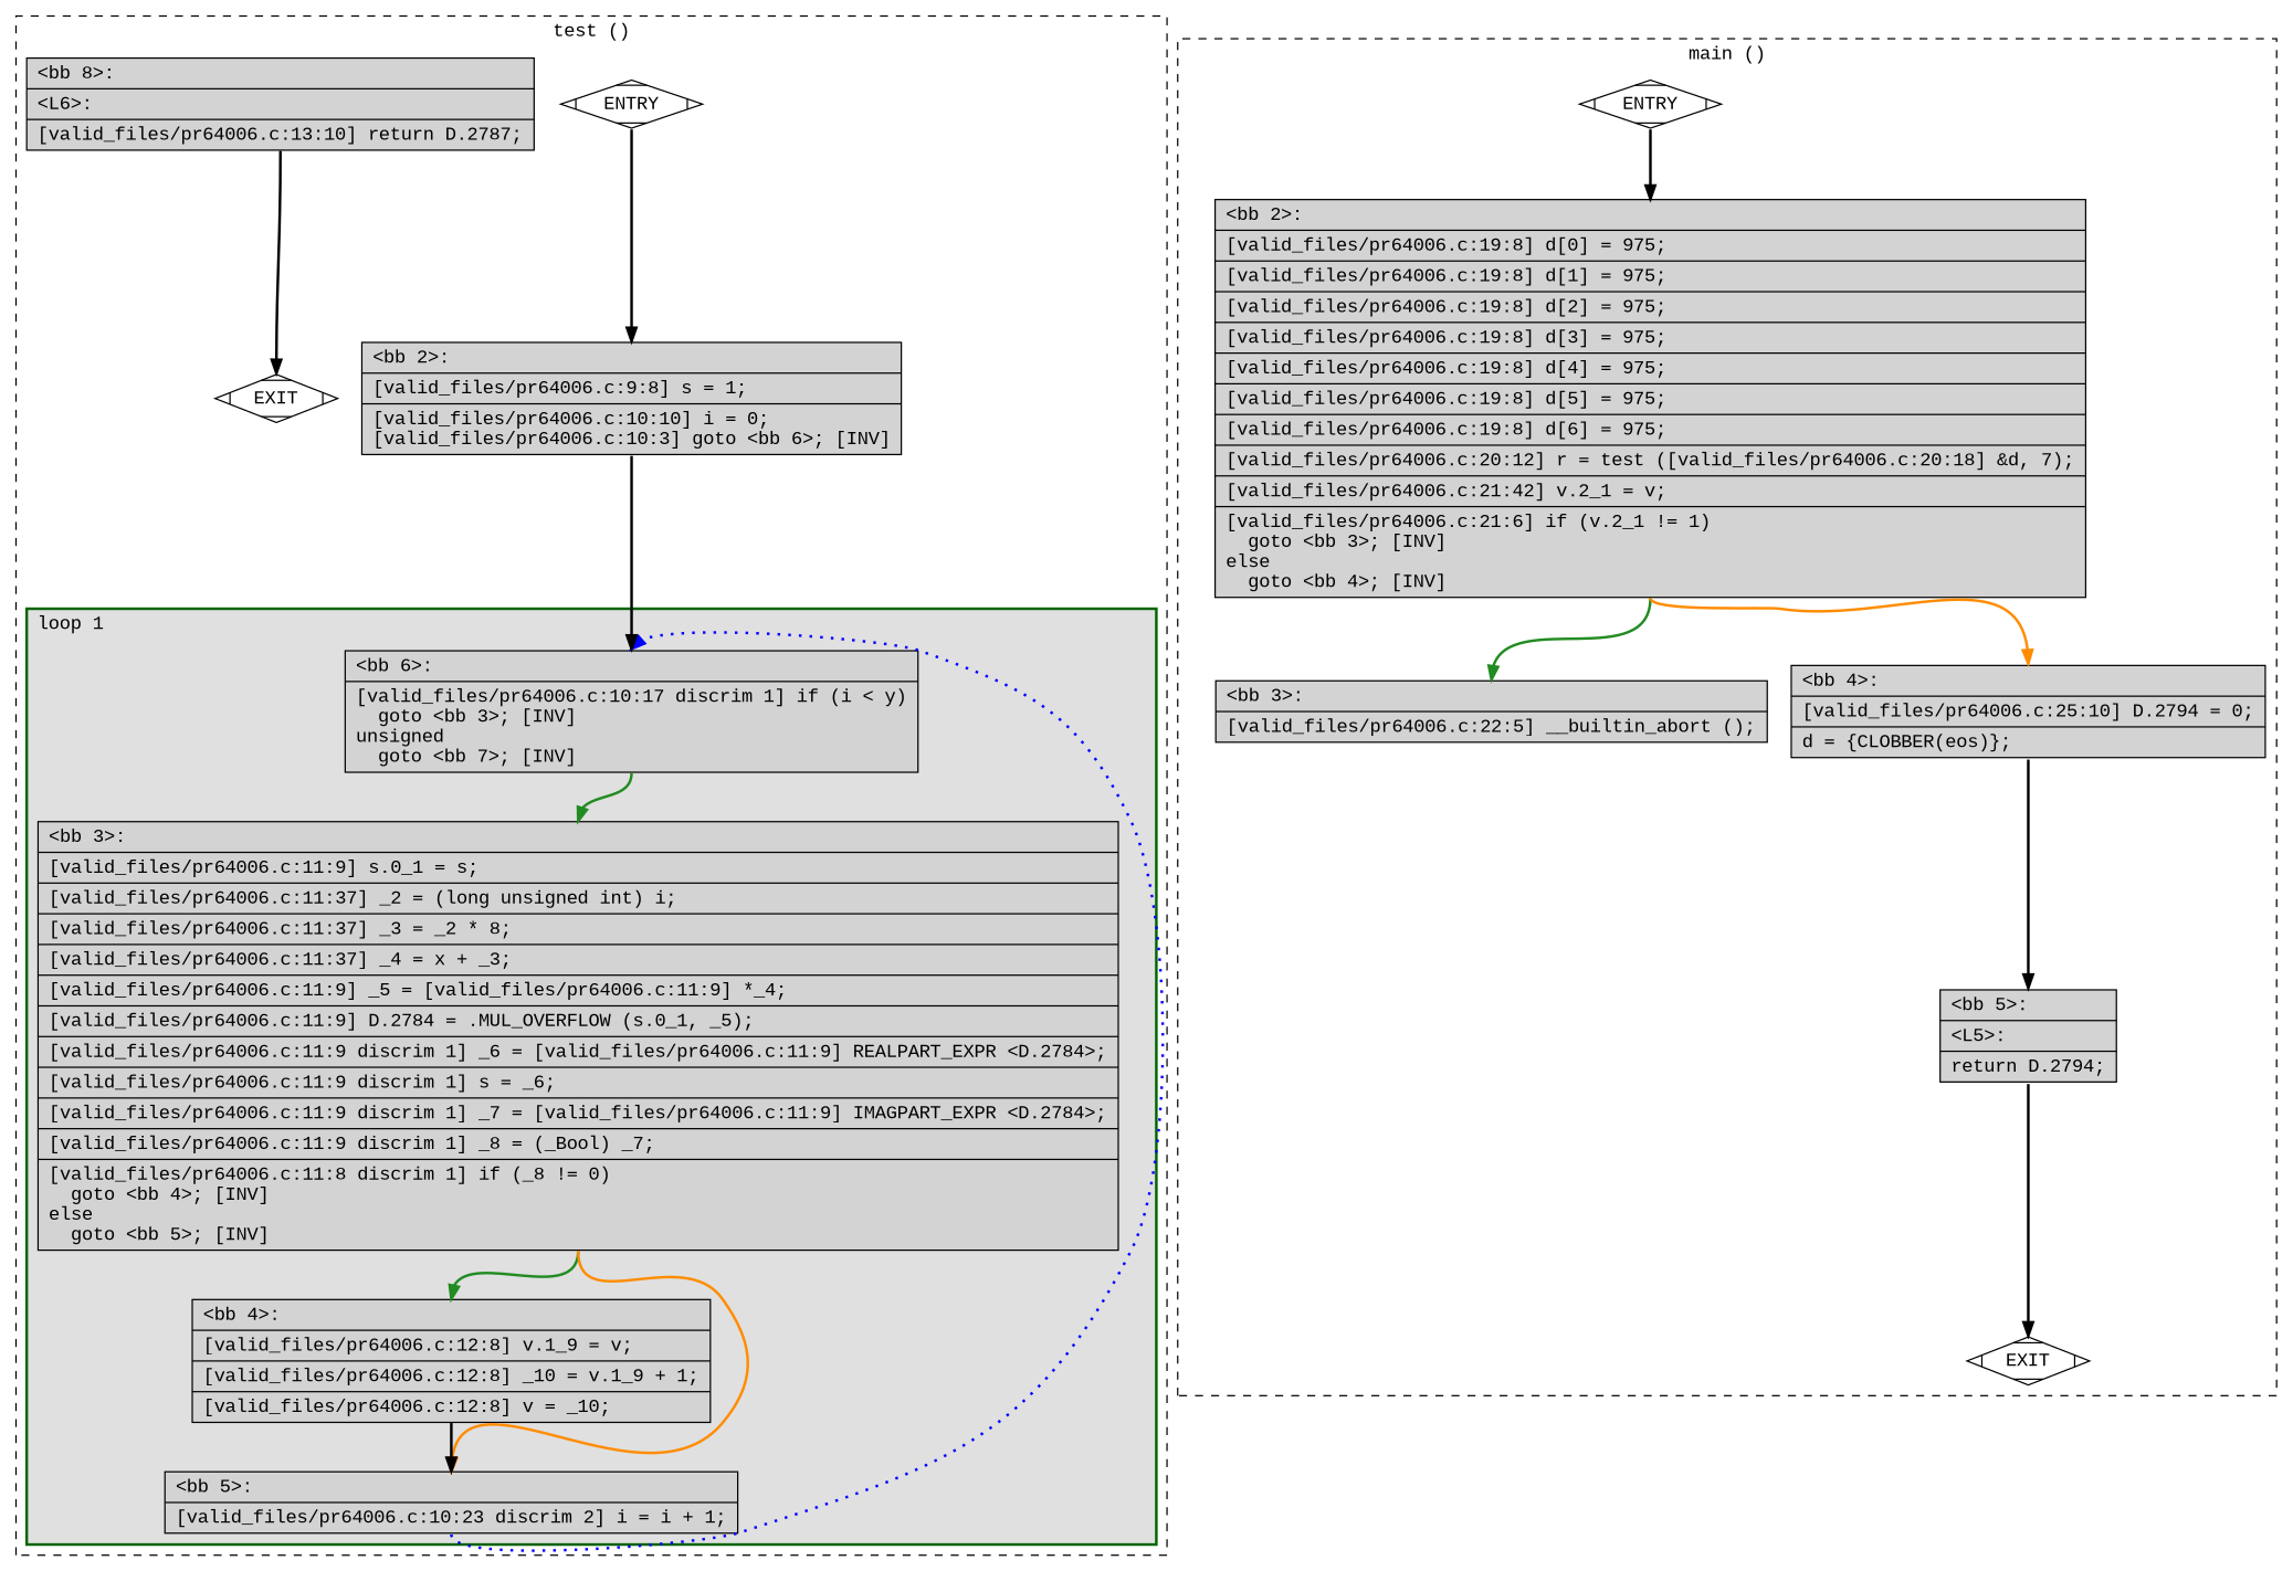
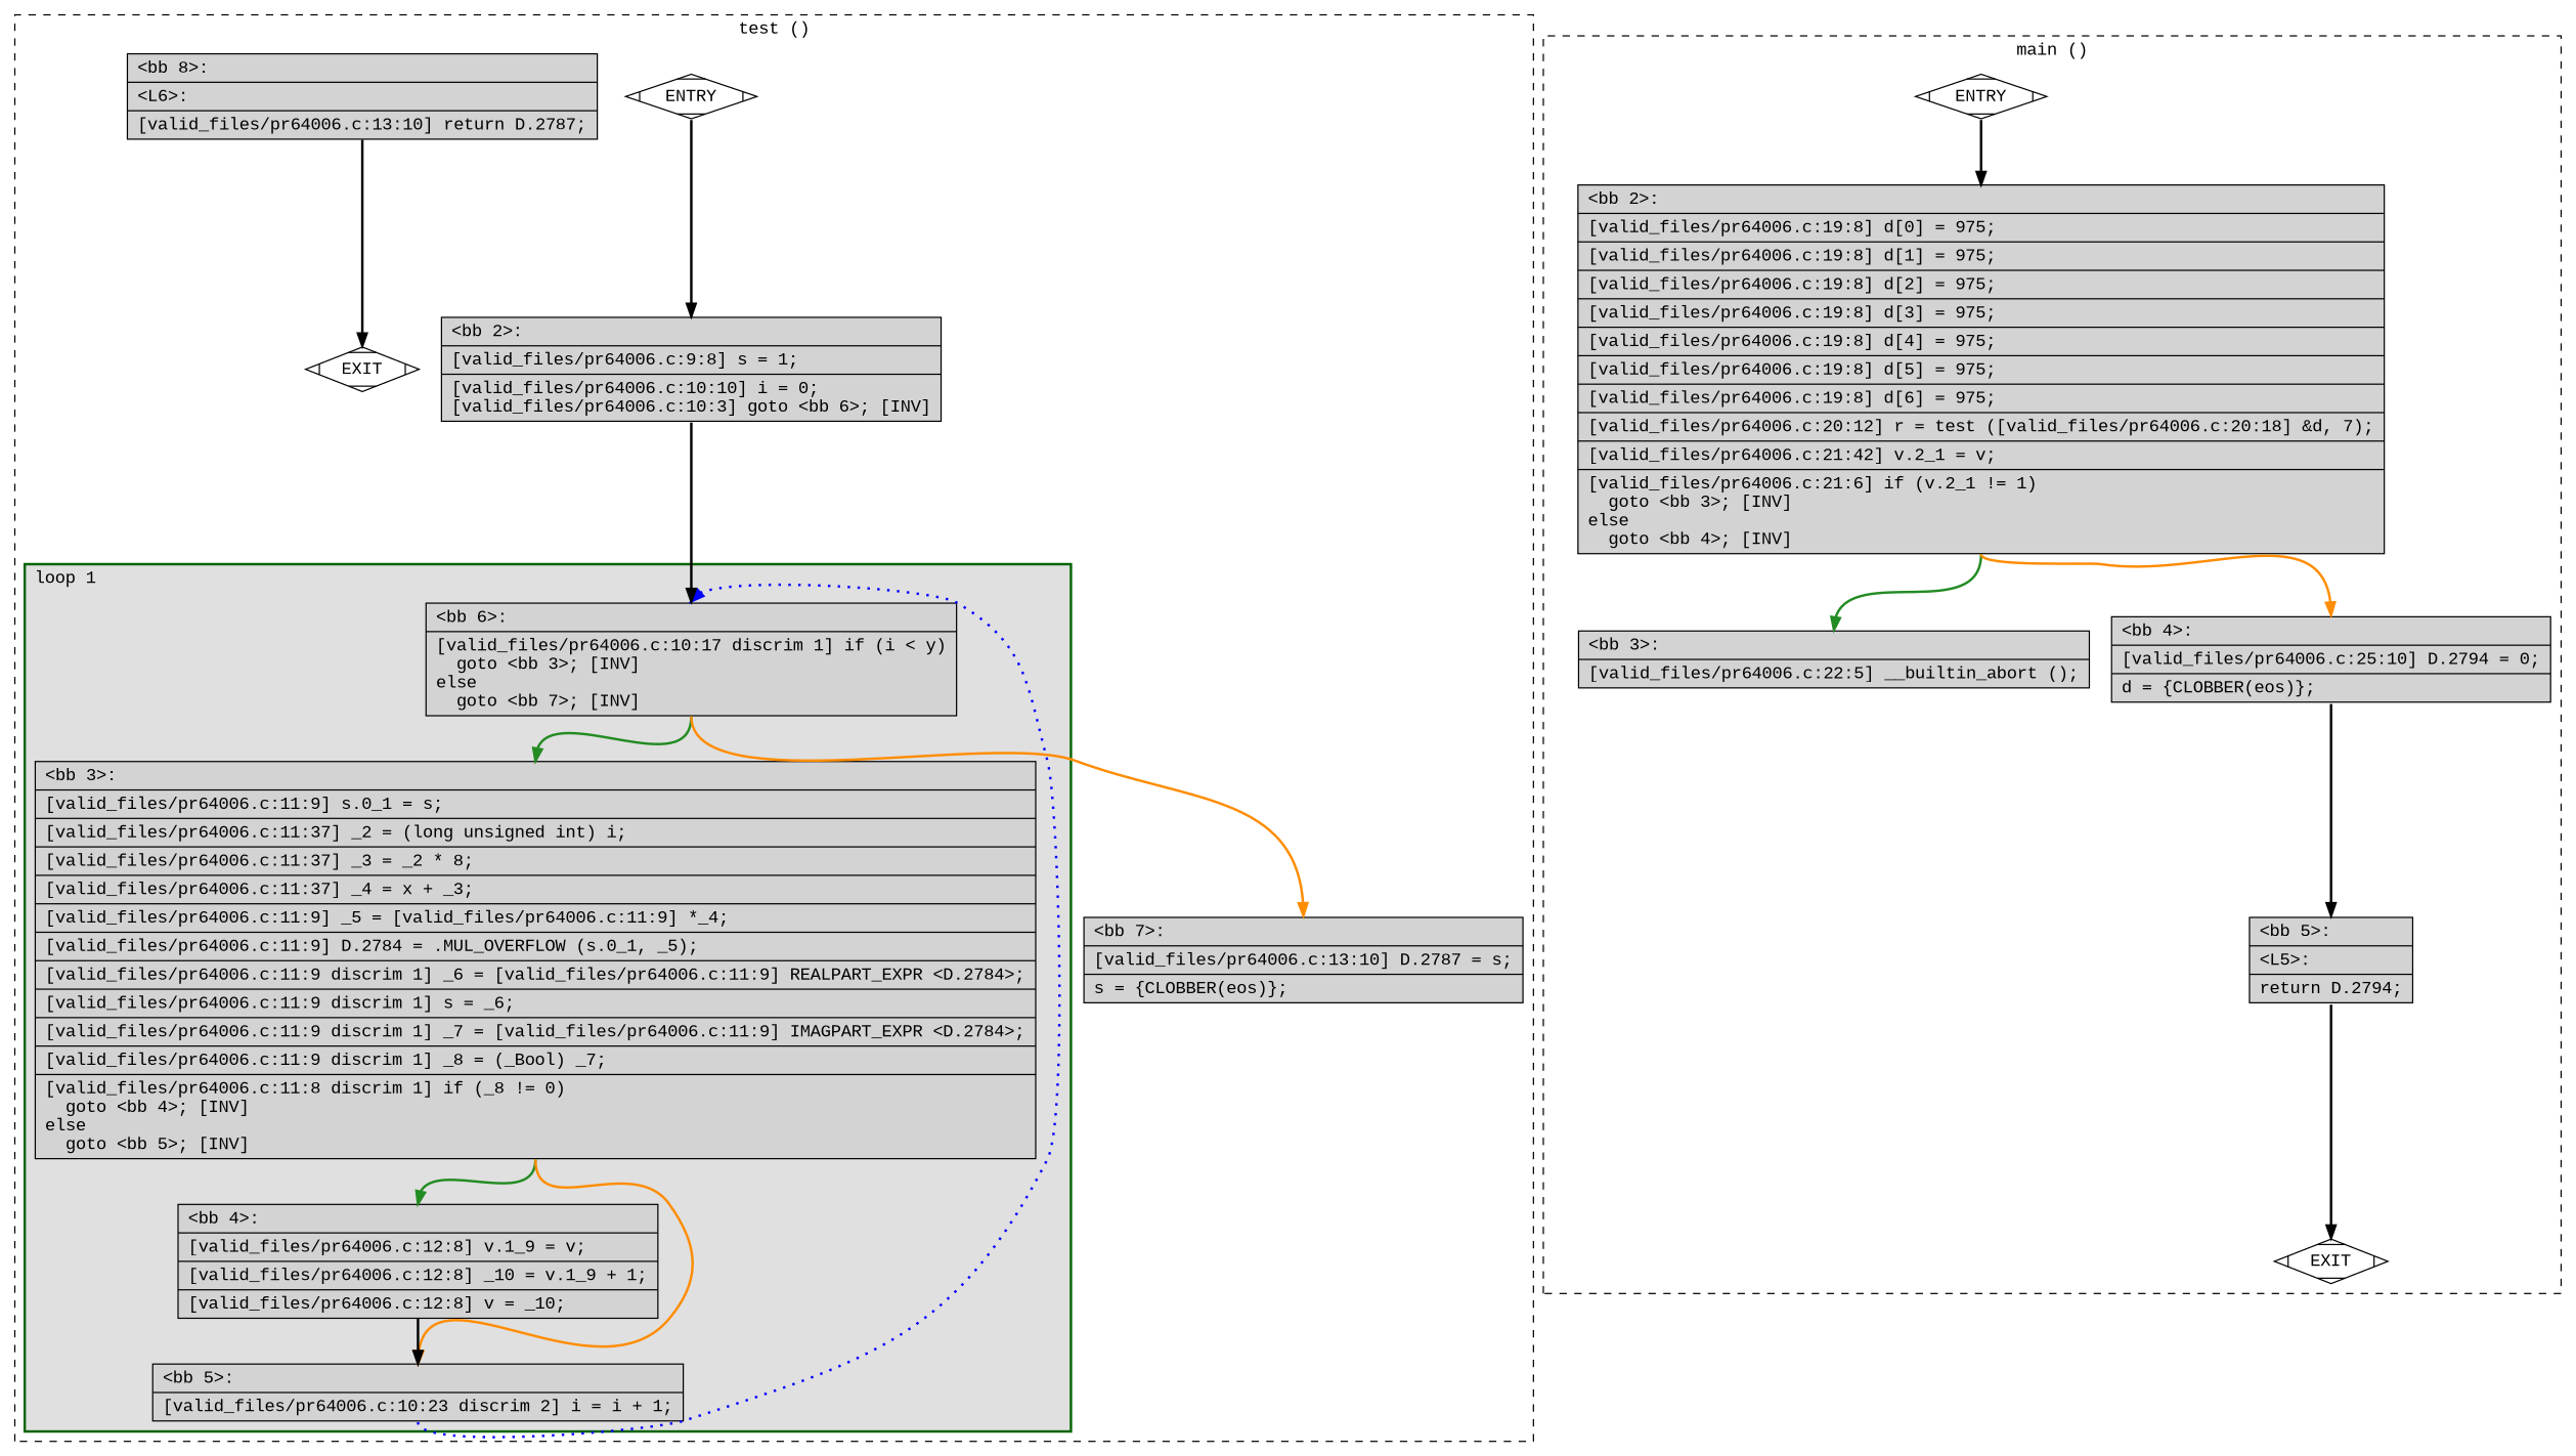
  digraph {
    fontname="Liberation Mono"
    node [fillcolor=lightgrey fontname="Liberation Mono" shape=record style=filled]
    edge [color=black constraint=true fontname="Liberation Mono" headport=n style="solid,bold" tailport=s weight=10]
-   n1 [label="{\<bb\ 6\>:\l|[valid_files/pr64006.c:10:17\ discrim\ 1]\ if\ (i\ \<\ y)\l\ \ goto\ \<bb\ 3\>;\ [INV]\lunsigned\l\ \ goto\ \<bb\ 7\>;\ [INV]\l}"]
+   n1 [label="{\<bb\ 6\>:\l|[valid_files/pr64006.c:10:17\ discrim\ 1]\ if\ (i\ \<\ y)\l\ \ goto\ \<bb\ 3\>;\ [INV]\lelse\l\ \ goto\ \<bb\ 7\>;\ [INV]\l}"]
    n2 [label="{\<bb\ 3\>:\l|[valid_files/pr64006.c:11:9]\ s.0_1\ =\ s;\l|[valid_files/pr64006.c:11:37]\ _2\ =\ (long\ unsigned\ int)\ i;\l|[valid_files/pr64006.c:11:37]\ _3\ =\ _2\ *\ 8;\l|[valid_files/pr64006.c:11:37]\ _4\ =\ x\ +\ _3;\l|[valid_files/pr64006.c:11:9]\ _5\ =\ [valid_files/pr64006.c:11:9]\ *_4;\l|[valid_files/pr64006.c:11:9]\ D.2784\ =\ .MUL_OVERFLOW\ (s.0_1,\ _5);\l|[valid_files/pr64006.c:11:9\ discrim\ 1]\ _6\ =\ [valid_files/pr64006.c:11:9]\ REALPART_EXPR\ \<D.2784\>;\l|[valid_files/pr64006.c:11:9\ discrim\ 1]\ s\ =\ _6;\l|[valid_files/pr64006.c:11:9\ discrim\ 1]\ _7\ =\ [valid_files/pr64006.c:11:9]\ IMAGPART_EXPR\ \<D.2784\>;\l|[valid_files/pr64006.c:11:9\ discrim\ 1]\ _8\ =\ (_Bool)\ _7;\l|[valid_files/pr64006.c:11:8\ discrim\ 1]\ if\ (_8\ !=\ 0)\l\ \ goto\ \<bb\ 4\>;\ [INV]\lelse\l\ \ goto\ \<bb\ 5\>;\ [INV]\l}"]
    n3 [label="{\<bb\ 4\>:\l|[valid_files/pr64006.c:12:8]\ v.1_9\ =\ v;\l|[valid_files/pr64006.c:12:8]\ _10\ =\ v.1_9\ +\ 1;\l|[valid_files/pr64006.c:12:8]\ v\ =\ _10;\l}"]
    n4 [label="{\<bb\ 5\>:\l|[valid_files/pr64006.c:10:23\ discrim\ 2]\ i\ =\ i\ +\ 1;\l}"]
+   n5 [label="{\<bb\ 7\>:\l|[valid_files/pr64006.c:13:10]\ D.2787\ =\ s;\l|s\ =\ \{CLOBBER(eos)\};\l}"]
    n6 [fillcolor=white label=ENTRY shape=Mdiamond]
    n7 [fillcolor=white label=EXIT shape=Mdiamond]
    n8 [label="{\<bb\ 2\>:\l|[valid_files/pr64006.c:9:8]\ s\ =\ 1;\l|[valid_files/pr64006.c:10:10]\ i\ =\ 0;\l[valid_files/pr64006.c:10:3]\ goto\ \<bb\ 6\>;\ [INV]\l}"]
    n9 [label="{\<bb\ 8\>:\l|\<L6\>:\l|[valid_files/pr64006.c:13:10]\ return\ D.2787;\l}"]
    n10 [fillcolor=white label=ENTRY shape=Mdiamond]
    n11 [fillcolor=white label=EXIT shape=Mdiamond]
    n12 [label="{\<bb\ 2\>:\l|[valid_files/pr64006.c:19:8]\ d[0]\ =\ 975;\l|[valid_files/pr64006.c:19:8]\ d[1]\ =\ 975;\l|[valid_files/pr64006.c:19:8]\ d[2]\ =\ 975;\l|[valid_files/pr64006.c:19:8]\ d[3]\ =\ 975;\l|[valid_files/pr64006.c:19:8]\ d[4]\ =\ 975;\l|[valid_files/pr64006.c:19:8]\ d[5]\ =\ 975;\l|[valid_files/pr64006.c:19:8]\ d[6]\ =\ 975;\l|[valid_files/pr64006.c:20:12]\ r\ =\ test\ ([valid_files/pr64006.c:20:18]\ &d,\ 7);\l|[valid_files/pr64006.c:21:42]\ v.2_1\ =\ v;\l|[valid_files/pr64006.c:21:6]\ if\ (v.2_1\ !=\ 1)\l\ \ goto\ \<bb\ 3\>;\ [INV]\lelse\l\ \ goto\ \<bb\ 4\>;\ [INV]\l}"]
    n13 [label="{\<bb\ 3\>:\l|[valid_files/pr64006.c:22:5]\ __builtin_abort\ ();\l}"]
    n14 [label="{\<bb\ 4\>:\l|[valid_files/pr64006.c:25:10]\ D.2794\ =\ 0;\l|d\ =\ \{CLOBBER(eos)\};\l}"]
    n15 [label="{\<bb\ 5\>:\l|\<L5\>:\l|return\ D.2794;\l}"]
    subgraph cluster_1 {
      color=black
      label="test ()"
      style=dashed
+     n5
      n6
      n7
      n8
      n9
      subgraph cluster_2 {
        color=darkgreen
        fillcolor=grey88
        label="loop 1"
        labeljust=l
        penwidth=2
        style=filled
        n1
        n2
        n3
        n4
      }
    }
    subgraph cluster_3 {
      color=black
      label="main ()"
      style=dashed
      n10
      n11
      n12
      n13
      n14
      n15
    }
    n1 -> n2 [color=forestgreen]
+   n1 -> n5 [color=darkorange]
    n2 -> n3 [color=forestgreen]
    n2 -> n4 [color=darkorange]
    n3 -> n4 [weight=100]
    n4 -> n1 [color=blue constraint=false style="dotted,bold"]
    n6 -> n7 [style=invis color="" weight=""]
    n6 -> n8 [weight=100]
    n8 -> n1 [weight=100]
    n9 -> n7
    n10 -> n11 [style=invis color="" weight=""]
    n10 -> n12 [weight=100]
    n12 -> n13 [color=forestgreen]
    n12 -> n14 [color=darkorange]
    n14 -> n15 [weight=100]
    n15 -> n11
  }
